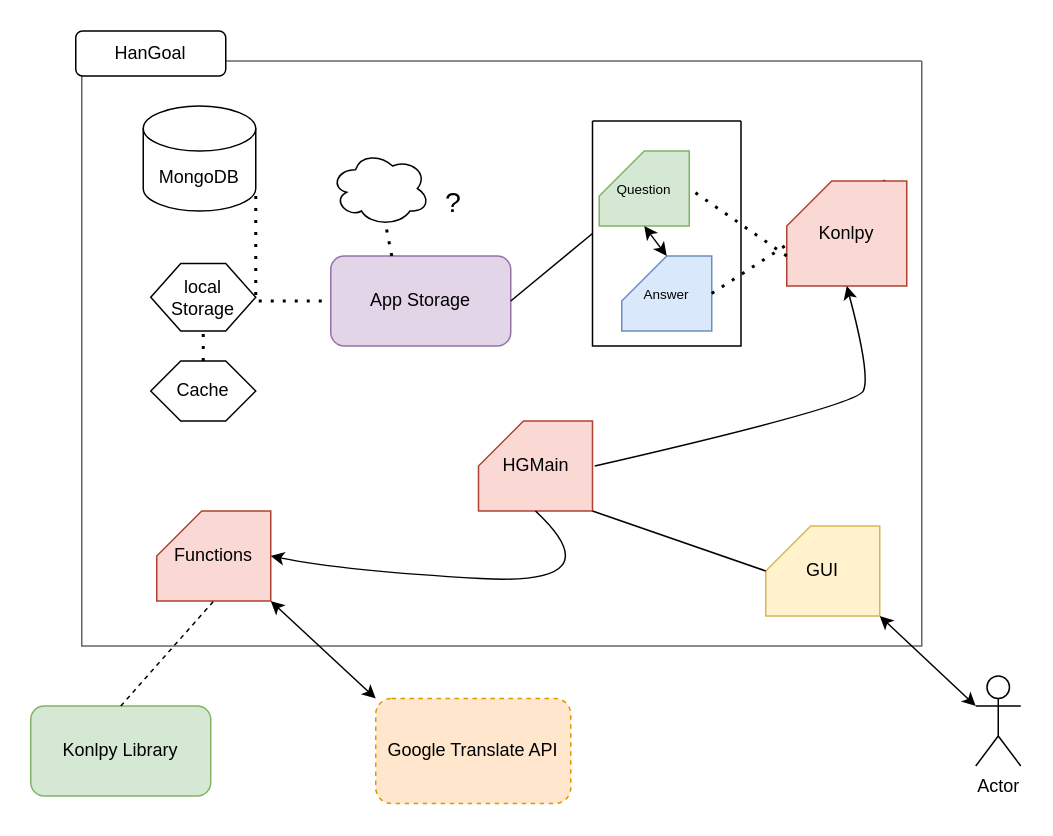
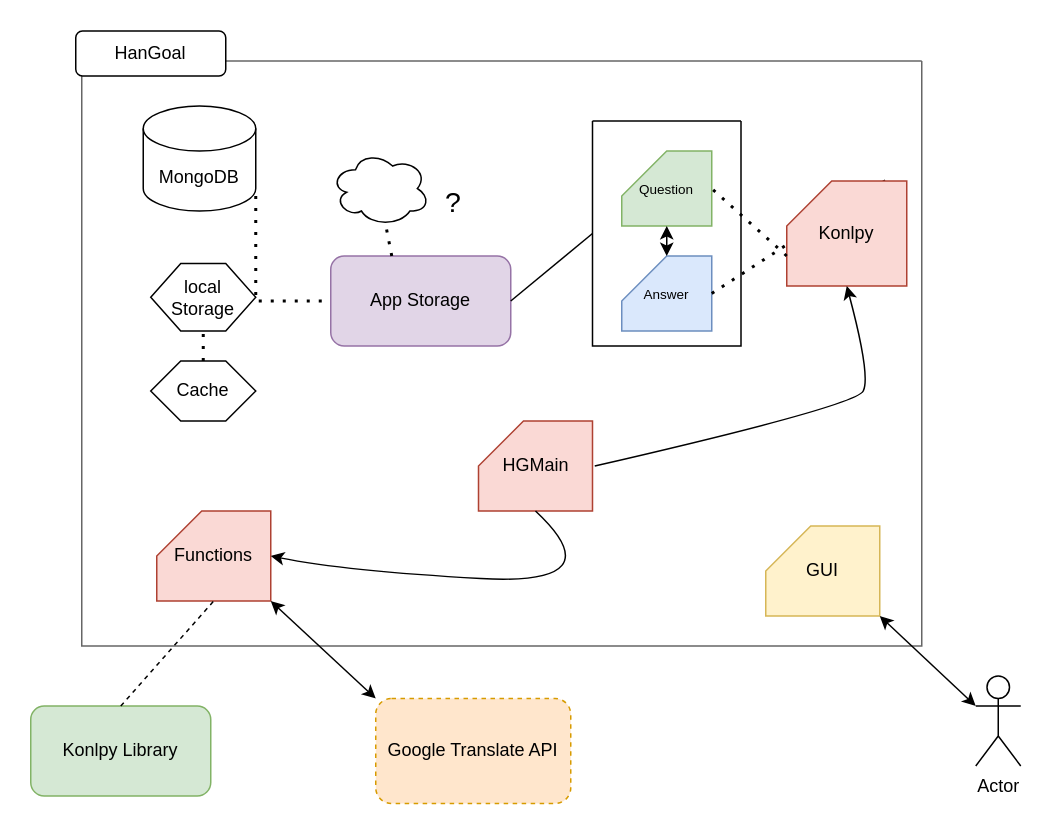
  <mxCell id="0" />
  <mxCell id="1" parent="0" />
  <mxCell id="2" value="Google Translate API" style="rounded=1;whiteSpace=wrap;html=1;fillColor=#ffe6cc;strokeColor=#d79b00;dashed=1;" parent="1" vertex="1"><mxGeometry x="250" y="465" width="130" height="70" as="geometry" /></mxCell>
  <mxCell id="3" value="Konlpy Library" style="rounded=1;whiteSpace=wrap;html=1;fillColor=#d5e8d4;strokeColor=#82b366;" vertex="1" parent="1"><mxGeometry x="20" y="470" width="120" height="60" as="geometry" /></mxCell>
  <mxCell id="4" value="App Storage" style="rounded=1;whiteSpace=wrap;html=1;fillColor=#e1d5e7;strokeColor=#9673a6;" vertex="1" parent="1"><mxGeometry x="220" y="170" width="120" height="60" as="geometry" /></mxCell>
  <mxCell id="5" value="local Storage" style="shape=hexagon;perimeter=hexagonPerimeter2;whiteSpace=wrap;html=1;fixedSize=1;" vertex="1" parent="1"><mxGeometry x="100" y="175" width="70" height="45" as="geometry" /></mxCell>
  <mxCell id="6" value="" style="endArrow=none;dashed=1;html=1;dashPattern=1 3;strokeWidth=2;rounded=0;" edge="1" parent="1"><mxGeometry width="50" height="50" relative="1" as="geometry"><mxPoint x="170" y="130" as="sourcePoint" /><mxPoint x="220" y="200" as="targetPoint" /><Array as="points"><mxPoint x="170" y="150" /><mxPoint x="170" y="200" /></Array></mxGeometry></mxCell>
  <mxCell id="7" value="" style="ellipse;shape=cloud;whiteSpace=wrap;html=1;" vertex="1" parent="1"><mxGeometry x="220" y="100" width="66" height="50" as="geometry" /></mxCell>
  <mxCell id="8" value="Cache" style="shape=hexagon;perimeter=hexagonPerimeter2;whiteSpace=wrap;html=1;fixedSize=1;" vertex="1" parent="1"><mxGeometry x="100" y="240" width="70" height="40" as="geometry" /></mxCell>
  <mxCell id="9" value="" style="endArrow=none;dashed=1;html=1;dashPattern=1 3;strokeWidth=2;rounded=0;exitX=0.5;exitY=0;exitDx=0;exitDy=0;entryX=0.5;entryY=1;entryDx=0;entryDy=0;" edge="1" parent="1" source="8" target="5"><mxGeometry width="50" height="50" relative="1" as="geometry"><mxPoint x="300" y="260" as="sourcePoint" /><mxPoint x="350" y="210" as="targetPoint" /></mxGeometry></mxCell>
  <mxCell id="10" value="&lt;font style=&quot;font-size: 19px;&quot;&gt;?&lt;/font&gt;" style="text;html=1;strokeColor=none;fillColor=none;align=center;verticalAlign=middle;whiteSpace=wrap;rounded=0;" vertex="1" parent="1"><mxGeometry x="270" y="120" width="64" height="30" as="geometry" /></mxCell>
  <mxCell id="11" value="MongoDB" style="shape=cylinder3;whiteSpace=wrap;html=1;boundedLbl=1;backgroundOutline=1;size=15;" vertex="1" parent="1"><mxGeometry x="95" y="70" width="75" height="70" as="geometry" /></mxCell>
  <mxCell id="12" value="Actor" style="shape=umlActor;verticalLabelPosition=bottom;verticalAlign=top;html=1;outlineConnect=0;" vertex="1" parent="1"><mxGeometry x="650" y="450" width="30" height="60" as="geometry" /></mxCell>
  <mxCell id="13" value="" style="endArrow=none;dashed=1;html=1;dashPattern=1 3;strokeWidth=2;rounded=0;entryX=0.55;entryY=0.95;entryDx=0;entryDy=0;exitX=0.339;exitY=0;exitDx=0;exitDy=0;exitPerimeter=0;entryPerimeter=0;" edge="1" parent="1" source="4" target="7"><mxGeometry width="50" height="50" relative="1" as="geometry"><mxPoint x="300" y="260" as="sourcePoint" /><mxPoint x="350" y="210" as="targetPoint" /></mxGeometry></mxCell>
  <mxCell id="14" value="" style="swimlane;startSize=0;fillColor=#f5f5f5;fontColor=#333333;strokeColor=#666666;" vertex="1" parent="1"><mxGeometry x="54" y="40" width="560" height="390" as="geometry" /></mxCell>
  <mxCell id="15" value="Functions" style="shape=card;whiteSpace=wrap;html=1;fillColor=#fad9d5;strokeColor=#ae4132;" vertex="1" parent="14"><mxGeometry x="50" y="300" width="76" height="60" as="geometry" /></mxCell>
  <mxCell id="16" value="&lt;font style=&quot;font-size: 9px;&quot;&gt;Answer&lt;/font&gt;" style="shape=card;whiteSpace=wrap;html=1;fillColor=#dae8fc;strokeColor=#6c8ebf;" vertex="1" parent="14"><mxGeometry x="360" y="130" width="60" height="50" as="geometry" /></mxCell>
- <mxCell id="17" value="&lt;font style=&quot;font-size: 9px;&quot;&gt;Question&lt;/font&gt;" style="shape=card;whiteSpace=wrap;html=1;fillColor=#d5e8d4;strokeColor=#82b366;" vertex="1" parent="14"><mxGeometry x="345" y="60" width="60" height="50" as="geometry" /></mxCell>
+ <mxCell id="17" value="&lt;font style=&quot;font-size: 9px;&quot;&gt;Question&lt;/font&gt;" style="shape=card;whiteSpace=wrap;html=1;fillColor=#d5e8d4;strokeColor=#82b366;" vertex="1" parent="14"><mxGeometry x="360" y="60" width="60" height="50" as="geometry" /></mxCell>
  <mxCell id="18" value="" style="endArrow=none;dashed=1;html=1;dashPattern=1 3;strokeWidth=2;rounded=0;exitX=1;exitY=0.5;exitDx=0;exitDy=0;exitPerimeter=0;entryX=0.837;entryY=-0.014;entryDx=0;entryDy=0;entryPerimeter=0;" edge="1" parent="14" source="16" target="21"><mxGeometry width="50" height="50" relative="1" as="geometry"><mxPoint x="340" y="60" as="sourcePoint" /><mxPoint x="500" y="140.0" as="targetPoint" /></mxGeometry></mxCell>
  <mxCell id="19" value="" style="endArrow=classic;startArrow=classic;html=1;rounded=0;entryX=0.5;entryY=1;entryDx=0;entryDy=0;entryPerimeter=0;exitX=0;exitY=0;exitDx=30;exitDy=0;exitPerimeter=0;" edge="1" parent="14" source="16" target="17"><mxGeometry width="50" height="50" relative="1" as="geometry"><mxPoint x="340" y="60" as="sourcePoint" /><mxPoint x="390" y="10" as="targetPoint" /></mxGeometry></mxCell>
  <mxCell id="20" value="" style="swimlane;startSize=0;" vertex="1" parent="14"><mxGeometry x="340.5" y="40" width="99" height="150" as="geometry" /></mxCell>
  <mxCell id="21" value="Konlpy" style="shape=card;whiteSpace=wrap;html=1;fillColor=#fad9d5;strokeColor=#ae4132;" vertex="1" parent="14"><mxGeometry x="470" y="80" width="80" height="70" as="geometry" /></mxCell>
  <mxCell id="22" value="" style="endArrow=none;dashed=1;html=1;dashPattern=1 3;strokeWidth=2;rounded=0;entryX=1;entryY=0.5;entryDx=0;entryDy=0;entryPerimeter=0;exitX=0;exitY=0;exitDx=0;exitDy=50;exitPerimeter=0;" edge="1" parent="14" source="21" target="17"><mxGeometry width="50" height="50" relative="1" as="geometry"><mxPoint x="210" y="310" as="sourcePoint" /><mxPoint x="260" y="260" as="targetPoint" /></mxGeometry></mxCell>
  <mxCell id="23" value="HGMain" style="shape=card;whiteSpace=wrap;html=1;fillColor=#fad9d5;strokeColor=#ae4132;" vertex="1" parent="14"><mxGeometry x="264.5" y="240" width="76" height="60" as="geometry" /></mxCell>
  <mxCell id="24" value="GUI" style="shape=card;whiteSpace=wrap;html=1;fillColor=#fff2cc;strokeColor=#d6b656;" vertex="1" parent="14"><mxGeometry x="456" y="310" width="76" height="60" as="geometry" /></mxCell>
  <mxCell id="25" value="" style="curved=1;endArrow=classic;html=1;rounded=0;exitX=0.5;exitY=1;exitDx=0;exitDy=0;exitPerimeter=0;entryX=1;entryY=0.5;entryDx=0;entryDy=0;entryPerimeter=0;" edge="1" parent="14" source="23" target="15"><mxGeometry width="50" height="50" relative="1" as="geometry"><mxPoint x="206" y="220" as="sourcePoint" /><mxPoint x="256" y="170" as="targetPoint" /><Array as="points"><mxPoint x="356" y="350" /><mxPoint x="176" y="340" /></Array></mxGeometry></mxCell>
  <mxCell id="26" value="" style="curved=1;endArrow=classic;html=1;rounded=0;exitX=0.5;exitY=1;exitDx=0;exitDy=0;exitPerimeter=0;entryX=0.5;entryY=1;entryDx=0;entryDy=0;entryPerimeter=0;" edge="1" parent="14" target="21"><mxGeometry width="50" height="50" relative="1" as="geometry"><mxPoint x="342" y="270" as="sourcePoint" /><mxPoint x="165" y="300" as="targetPoint" /><Array as="points"><mxPoint x="516" y="230" /><mxPoint x="526" y="210" /></Array></mxGeometry></mxCell>
- <mxCell id="27" value="" style="endArrow=none;html=1;rounded=0;exitX=1;exitY=1;exitDx=0;exitDy=0;exitPerimeter=0;entryX=0;entryY=0;entryDx=0;entryDy=30;entryPerimeter=0;" edge="1" parent="14" source="23" target="24"><mxGeometry width="50" height="50" relative="1" as="geometry"><mxPoint x="206" y="220" as="sourcePoint" /><mxPoint x="256" y="170" as="targetPoint" /></mxGeometry></mxCell>
  <mxCell id="28" value="HanGoal" style="rounded=1;whiteSpace=wrap;html=1;" vertex="1" parent="1"><mxGeometry x="50" y="20" width="100" height="30" as="geometry" /></mxCell>
  <mxCell id="29" value="" style="endArrow=none;html=1;rounded=0;entryX=1;entryY=0.5;entryDx=0;entryDy=0;exitX=0;exitY=0.5;exitDx=0;exitDy=0;" edge="1" parent="1" source="20" target="4"><mxGeometry width="50" height="50" relative="1" as="geometry"><mxPoint x="390" y="175" as="sourcePoint" /><mxPoint x="360" y="60" as="targetPoint" /></mxGeometry></mxCell>
  <mxCell id="30" value="" style="endArrow=none;dashed=1;html=1;rounded=0;exitX=0.5;exitY=0;exitDx=0;exitDy=0;entryX=0.5;entryY=1;entryDx=0;entryDy=0;entryPerimeter=0;" edge="1" parent="1" source="3" target="15"><mxGeometry width="50" height="50" relative="1" as="geometry"><mxPoint x="260" y="260" as="sourcePoint" /><mxPoint x="140" y="410" as="targetPoint" /></mxGeometry></mxCell>
  <mxCell id="31" value="" style="endArrow=classic;startArrow=classic;html=1;rounded=0;exitX=1;exitY=1;exitDx=0;exitDy=0;exitPerimeter=0;entryX=0;entryY=0;entryDx=0;entryDy=0;" edge="1" parent="1" source="15" target="2"><mxGeometry width="50" height="50" relative="1" as="geometry"><mxPoint x="260" y="260" as="sourcePoint" /><mxPoint x="310" y="210" as="targetPoint" /></mxGeometry></mxCell>
  <mxCell id="32" value="" style="endArrow=classic;startArrow=classic;html=1;rounded=0;exitX=1;exitY=1;exitDx=0;exitDy=0;exitPerimeter=0;entryX=0;entryY=0.333;entryDx=0;entryDy=0;entryPerimeter=0;" edge="1" parent="1" source="24" target="12"><mxGeometry width="50" height="50" relative="1" as="geometry"><mxPoint x="590" y="410" as="sourcePoint" /><mxPoint x="660" y="475" as="targetPoint" /></mxGeometry></mxCell>
